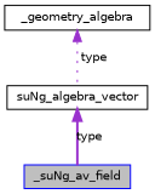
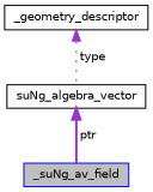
  digraph {
    node [color=black fillcolor=white fontname=Helvetica fontsize=10 shape=record style=filled]
    edge [color=darkorchid3 dir=back fontname=Helvetica fontsize=10 labelfontname=Helvetica labelfontsize=10]
    n1 [color=blue fillcolor=grey75 fontcolor=black height=0.2 label=_suNg_av_field width=0.4]
-   n2 [height=0.2 label=_geometry_algebra width=0.4]
+   n2 [height=0.2 label=_geometry_descriptor width=0.4]
    n3 [height=0.2 label=suNg_algebra_vector width=0.4]
    n2 -> n3 [label=" type" style=dotted]
-   n3 -> n1 [label=" type" style=bold]
+   n3 -> n1 [label=" ptr" style=bold]
  }
